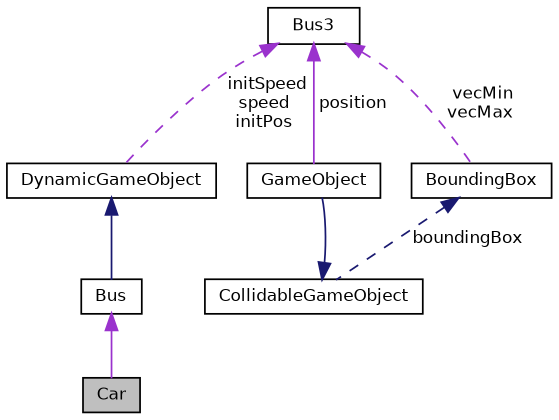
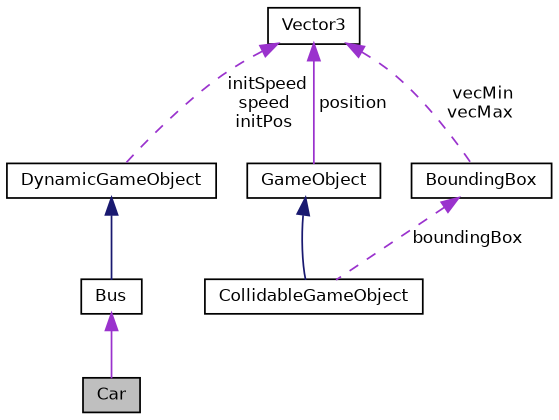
  digraph {
    node [color=black fillcolor=white fontname=Helvetica fontsize=10 shape=record style=filled]
    edge [color=darkorchid3 dir=back fontname=Helvetica fontsize=10 labelfontname=Helvetica labelfontsize=10 style=solid]
    n1 [fillcolor=grey75 fontcolor=black height=0.2 label=Car width=0.4]
    n2 [height=0.2 label=Bus width=0.4]
    n3 [height=0.2 label=DynamicGameObject width=0.4]
    n4 [height=0.2 label=CollidableGameObject width=0.4]
    n5 [height=0.2 label=GameObject width=0.4]
-   n6 [height=0.2 label=Bus3 width=0.4]
+   n6 [height=0.2 label=Vector3 width=0.4]
    n7 [height=0.2 label=BoundingBox width=0.4]
    n2 -> n1
    n3 -> n2 [color=midnightblue]
-   n4 -> n5 [color=midnightblue]
+   n5 -> n4 [color=midnightblue]
    n6 -> n3 [label=" initSpeed\nspeed\ninitPos" style=dashed]
    n6 -> n5 [label=" position"]
    n6 -> n7 [label=" vecMin\nvecMax" style=dashed]
-   n7 -> n4 [color=midnightblue label=" boundingBox" style=dashed]
+   n7 -> n4 [label=" boundingBox" style=dashed]
  }
